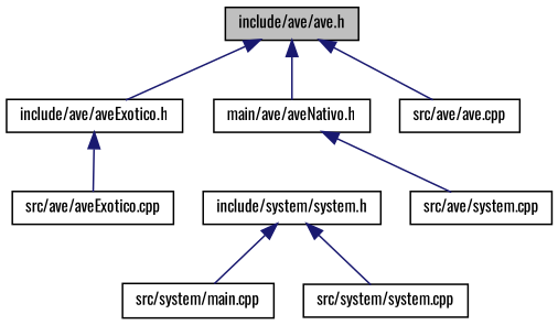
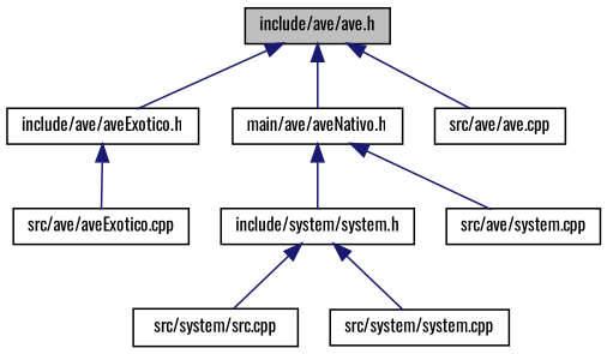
  digraph {
    fontname=Oswald
    node [color=black fillcolor=white fontname=Oswald fontsize=10 shape=record style=filled]
    edge [color=midnightblue dir=back fontname=Oswald fontsize=10 labelfontname=Helvetica labelfontsize=10 style=solid]
    n1 [fillcolor=grey75 fontcolor=black height=0.2 label="include/ave/ave.h" width=0.4]
    n2 [height=0.2 label="include/ave/aveExotico.h" width=0.4]
    n3 [height=0.2 label="main/ave/aveNativo.h" width=0.4]
    n4 [height=0.2 label="src/ave/ave.cpp" width=0.4]
    n5 [height=0.2 label="src/ave/aveExotico.cpp" width=0.4]
    n6 [height=0.2 label="include/system/system.h" width=0.4]
    n7 [height=0.2 label="src/ave/system.cpp" width=0.4]
-   n8 [height=0.2 label="src/system/main.cpp" width=0.4]
+   n8 [height=0.2 label="src/system/src.cpp" width=0.4]
    n9 [height=0.2 label="src/system/system.cpp" width=0.4]
    n1 -> n2
    n1 -> n3
    n1 -> n4
    n2 -> n5
+   n3 -> n6
    n3 -> n7
    n6 -> n8
    n6 -> n9
  }
